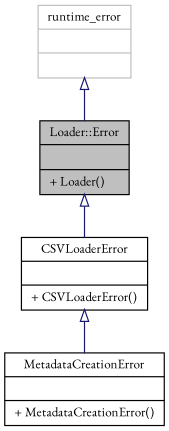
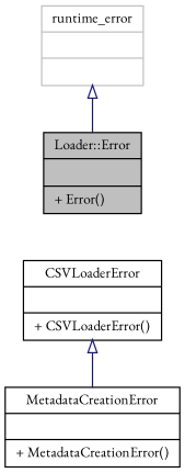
  digraph {
    fontname="EB Garamond"
    node [color=black fillcolor=white fontname="EB Garamond" fontsize=11 shape=record style=filled]
    edge [arrowtail=onormal color=midnightblue dir=back fontname="EB Garamond" fontsize=11 labelfontname=Helvetica labelfontsize=11 style=solid]
-   n1 [fillcolor=grey75 fontcolor=black height=0.2 label="{Loader::Error\n||+ Loader()\l}" width=0.4]
+   n1 [fillcolor=grey75 fontcolor=black height=0.2 label="{Loader::Error\n||+ Error()\l}" width=0.4]
    n2 [height=0.2 label="{CSVLoaderError\n||+ CSVLoaderError()\l}" width=0.4]
    n3 [height=0.2 label="{MetadataCreationError\n||+ MetadataCreationError()\l}" width=0.4]
    n4 [color=grey75 height=0.2 label="{runtime_error\n||}" width=0.4]
-   n1 -> n2
    n2 -> n3
    n4 -> n1
  }
